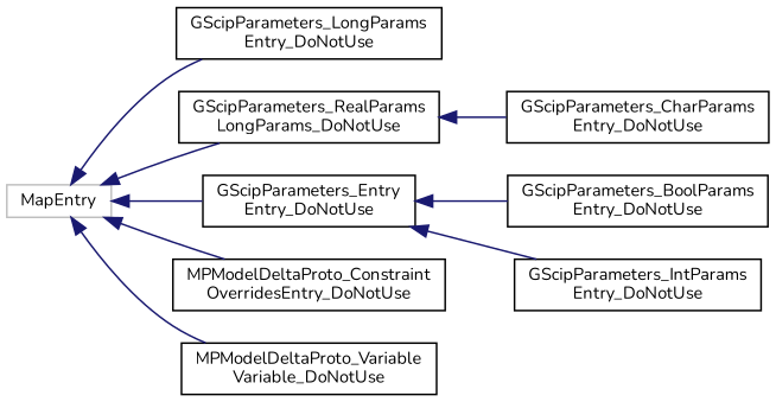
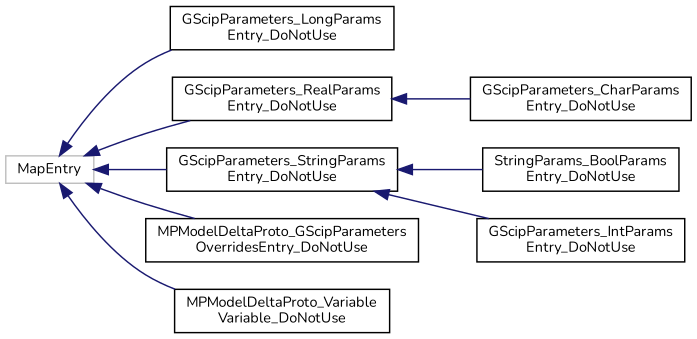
  digraph {
    fontname=Nunito
    rankdir=LR
    node [color=black fillcolor=white fontname=Nunito fontsize=10 shape=record style=filled]
    edge [color=midnightblue dir=back fontname=Nunito fontsize=10 labelfontname=Helvetica labelfontsize=10 style=solid]
    n1 [color=grey75 height=0.2 label=MapEntry width=0.4]
    n2 [height=0.2 label="GScipParameters_LongParams\lEntry_DoNotUse" width=0.4]
-   n3 [height=0.2 label="GScipParameters_RealParams\lLongParams_DoNotUse" width=0.4]
-   n4 [height=0.2 label="GScipParameters_Entry\lEntry_DoNotUse" width=0.4]
-   n5 [height=0.2 label="MPModelDeltaProto_Constraint\lOverridesEntry_DoNotUse" width=0.4]
+   n3 [height=0.2 label="GScipParameters_RealParams\lEntry_DoNotUse" width=0.4]
+   n4 [height=0.2 label="GScipParameters_StringParams\lEntry_DoNotUse" width=0.4]
+   n5 [height=0.2 label="MPModelDeltaProto_GScipParameters\lOverridesEntry_DoNotUse" width=0.4]
    n6 [height=0.2 label="MPModelDeltaProto_Variable\lVariable_DoNotUse" width=0.4]
-   n7 [height=0.2 label="GScipParameters_BoolParams\lEntry_DoNotUse" width=0.4]
+   n7 [height=0.2 label="StringParams_BoolParams\lEntry_DoNotUse" width=0.4]
    n8 [height=0.2 label="GScipParameters_CharParams\lEntry_DoNotUse" width=0.4]
    n9 [height=0.2 label="GScipParameters_IntParams\lEntry_DoNotUse" width=0.4]
    n1 -> n2
    n1 -> n3
    n1 -> n4
    n1 -> n5
    n1 -> n6
    n3 -> n8
    n4 -> n7
    n4 -> n9
  }
